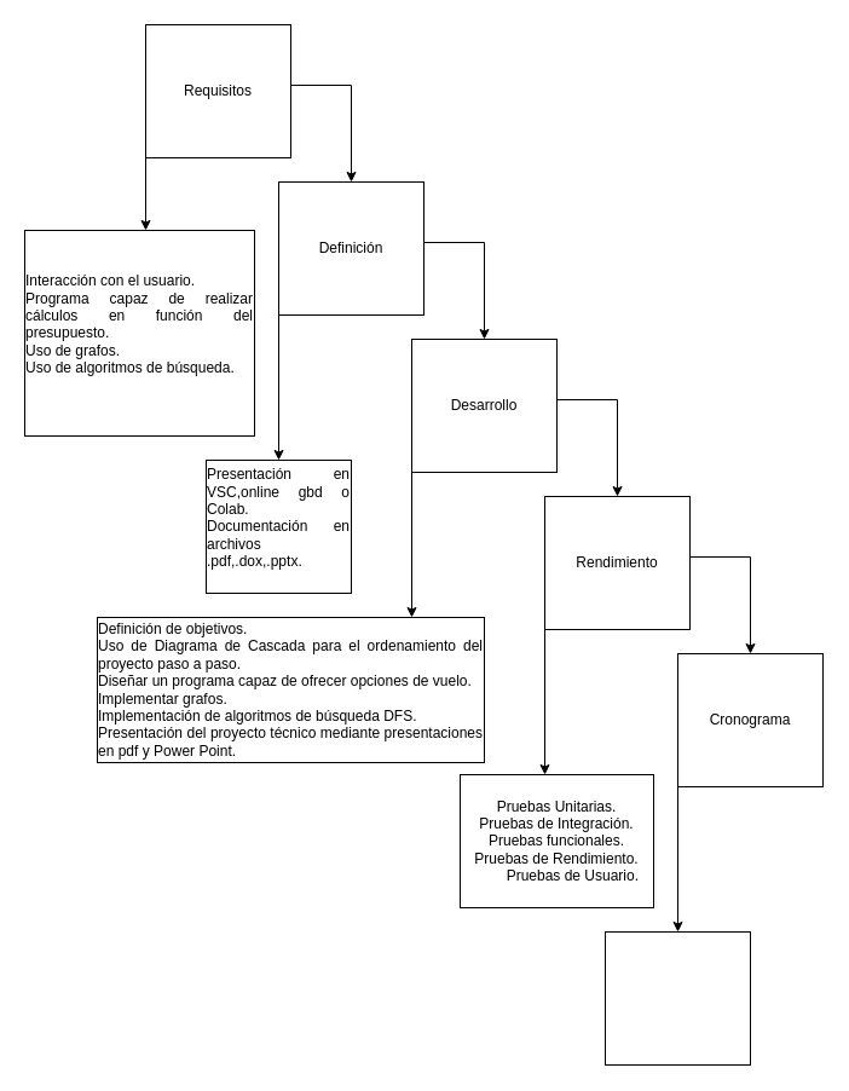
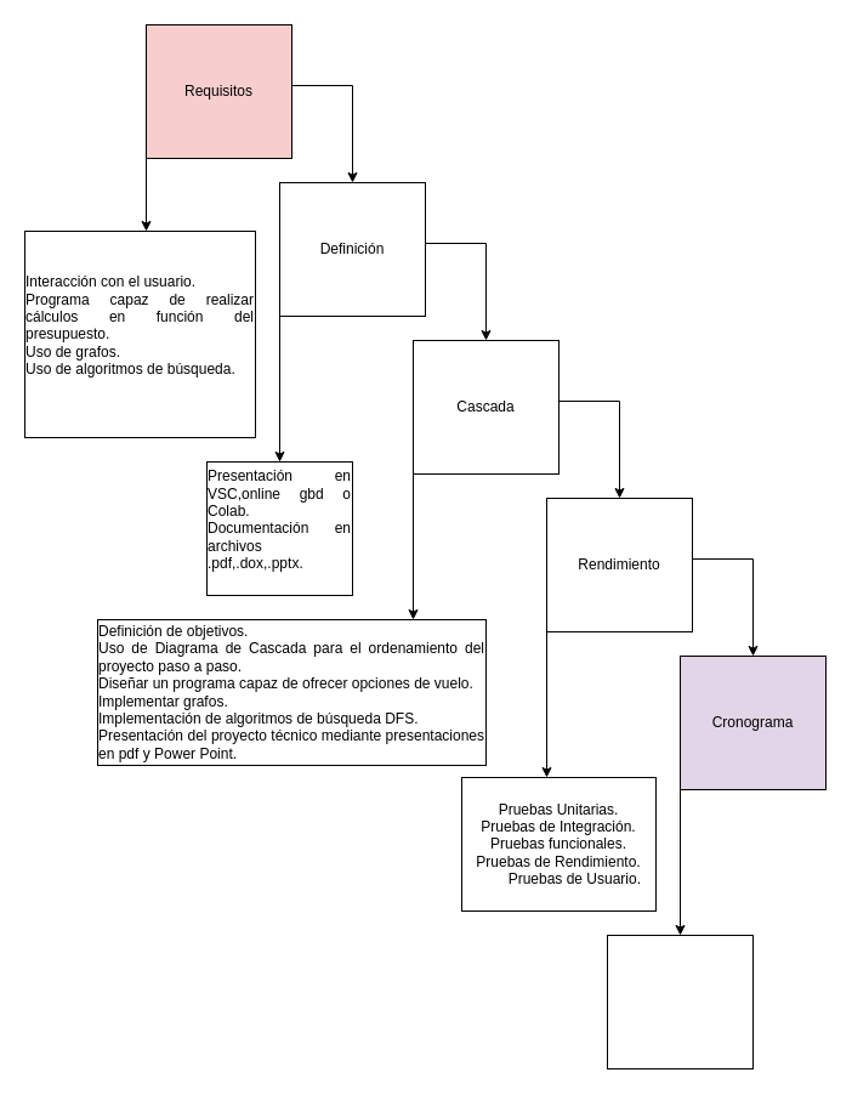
  <mxCell id="0" />
  <mxCell id="1" parent="0" />
- <mxCell id="2" value="Requisitos" style="rounded=0;whiteSpace=wrap;html=1;" parent="1" vertex="1"><mxGeometry x="120" y="20" width="120" height="110" as="geometry" /></mxCell>
+ <mxCell id="2" value="Requisitos" style="rounded=0;whiteSpace=wrap;html=1;fillColor=#f8cecc;" parent="1" vertex="1"><mxGeometry x="120" y="20" width="120" height="110" as="geometry" /></mxCell>
  <mxCell id="3" value="" style="endArrow=none;html=1;rounded=0;" parent="1" edge="1"><mxGeometry width="50" height="50" relative="1" as="geometry"><mxPoint x="240" y="70" as="sourcePoint" /><mxPoint x="290" y="70" as="targetPoint" /></mxGeometry></mxCell>
  <mxCell id="4" value="" style="endArrow=classic;html=1;rounded=0;" parent="1" edge="1"><mxGeometry width="50" height="50" relative="1" as="geometry"><mxPoint x="290" y="70" as="sourcePoint" /><mxPoint x="290" y="150" as="targetPoint" /></mxGeometry></mxCell>
  <mxCell id="5" value="Definición" style="rounded=0;whiteSpace=wrap;html=1;" parent="1" vertex="1"><mxGeometry x="230" y="150" width="120" height="110" as="geometry" /></mxCell>
  <mxCell id="6" value="" style="endArrow=none;html=1;rounded=0;" parent="1" edge="1"><mxGeometry width="50" height="50" relative="1" as="geometry"><mxPoint x="350" y="200" as="sourcePoint" /><mxPoint x="400" y="200" as="targetPoint" /></mxGeometry></mxCell>
  <mxCell id="7" value="" style="endArrow=classic;html=1;rounded=0;" parent="1" edge="1"><mxGeometry width="50" height="50" relative="1" as="geometry"><mxPoint x="400" y="200" as="sourcePoint" /><mxPoint x="400" y="280" as="targetPoint" /></mxGeometry></mxCell>
- <mxCell id="8" value="Desarrollo" style="rounded=0;whiteSpace=wrap;html=1;" parent="1" vertex="1"><mxGeometry x="340" y="280" width="120" height="110" as="geometry" /></mxCell>
+ <mxCell id="8" value="Cascada" style="rounded=0;whiteSpace=wrap;html=1;" parent="1" vertex="1"><mxGeometry x="340" y="280" width="120" height="110" as="geometry" /></mxCell>
  <mxCell id="9" value="" style="endArrow=none;html=1;rounded=0;" parent="1" edge="1"><mxGeometry width="50" height="50" relative="1" as="geometry"><mxPoint x="460" y="330" as="sourcePoint" /><mxPoint x="510" y="330" as="targetPoint" /></mxGeometry></mxCell>
  <mxCell id="10" value="" style="endArrow=classic;html=1;rounded=0;" parent="1" edge="1"><mxGeometry width="50" height="50" relative="1" as="geometry"><mxPoint x="510" y="330" as="sourcePoint" /><mxPoint x="510" y="410" as="targetPoint" /></mxGeometry></mxCell>
  <mxCell id="11" value="Rendimiento" style="rounded=0;whiteSpace=wrap;html=1;" parent="1" vertex="1"><mxGeometry x="450" y="410" width="120" height="110" as="geometry" /></mxCell>
  <mxCell id="12" value="" style="endArrow=none;html=1;rounded=0;" parent="1" edge="1"><mxGeometry width="50" height="50" relative="1" as="geometry"><mxPoint x="570" y="460" as="sourcePoint" /><mxPoint x="620" y="460" as="targetPoint" /></mxGeometry></mxCell>
  <mxCell id="13" value="" style="endArrow=classic;html=1;rounded=0;" parent="1" edge="1"><mxGeometry width="50" height="50" relative="1" as="geometry"><mxPoint x="620" y="460" as="sourcePoint" /><mxPoint x="620" y="540" as="targetPoint" /></mxGeometry></mxCell>
- <mxCell id="14" value="Cronograma" style="rounded=0;whiteSpace=wrap;html=1;" parent="1" vertex="1"><mxGeometry x="560" y="540" width="120" height="110" as="geometry" /></mxCell>
+ <mxCell id="14" value="Cronograma" style="rounded=0;whiteSpace=wrap;html=1;fillColor=#e1d5e7;" parent="1" vertex="1"><mxGeometry x="560" y="540" width="120" height="110" as="geometry" /></mxCell>
  <mxCell id="15" value="" style="endArrow=classic;html=1;rounded=0;" parent="1" edge="1"><mxGeometry width="50" height="50" relative="1" as="geometry"><mxPoint x="120" y="130" as="sourcePoint" /><mxPoint x="120" y="190" as="targetPoint" /></mxGeometry></mxCell>
  <mxCell id="16" value="" style="endArrow=classic;html=1;rounded=0;" parent="1" edge="1"><mxGeometry width="50" height="50" relative="1" as="geometry"><mxPoint x="230" y="260" as="sourcePoint" /><mxPoint x="230" y="380" as="targetPoint" /></mxGeometry></mxCell>
  <mxCell id="17" value="" style="endArrow=classic;html=1;rounded=0;" parent="1" edge="1"><mxGeometry width="50" height="50" relative="1" as="geometry"><mxPoint x="340" y="390" as="sourcePoint" /><mxPoint x="340" y="510" as="targetPoint" /></mxGeometry></mxCell>
  <mxCell id="18" value="" style="endArrow=classic;html=1;rounded=0;" parent="1" edge="1"><mxGeometry width="50" height="50" relative="1" as="geometry"><mxPoint x="450" y="520" as="sourcePoint" /><mxPoint x="450" y="640" as="targetPoint" /></mxGeometry></mxCell>
  <mxCell id="19" value="" style="endArrow=classic;html=1;rounded=0;" parent="1" edge="1"><mxGeometry width="50" height="50" relative="1" as="geometry"><mxPoint x="560" y="650" as="sourcePoint" /><mxPoint x="560" y="770" as="targetPoint" /></mxGeometry></mxCell>
  <mxCell id="20" value="" style="rounded=0;whiteSpace=wrap;html=1;" parent="1" vertex="1"><mxGeometry x="500" y="770" width="120" height="110" as="geometry" /></mxCell>
  <mxCell id="21" value="Pruebas Unitarias.&lt;div&gt;Pruebas de Integración.&lt;/div&gt;&lt;div&gt;Pruebas funcionales.&lt;/div&gt;&lt;div&gt;Pruebas de Rendimiento.&lt;/div&gt;&lt;div&gt;&lt;span style=&quot;white-space: pre;&quot;&gt;&#09;&lt;/span&gt;Pruebas de Usuario.&lt;br&gt;&lt;/div&gt;" style="rounded=0;whiteSpace=wrap;html=1;" parent="1" vertex="1"><mxGeometry x="380" y="640" width="160" height="110" as="geometry" /></mxCell>
  <mxCell id="22" value="&lt;div style=&quot;text-align: justify;&quot;&gt;Definición de objetivos.&lt;/div&gt;&lt;div style=&quot;text-align: justify;&quot;&gt;Uso de Diagrama de Cascada para el ordenamiento del proyecto paso a paso.&lt;/div&gt;&lt;div style=&quot;text-align: justify;&quot;&gt;Diseñar un programa capaz de ofrecer opciones de vuelo.&lt;/div&gt;&lt;div style=&quot;text-align: justify;&quot;&gt;Implementar grafos.&lt;/div&gt;&lt;div style=&quot;text-align: justify;&quot;&gt;Implementación de algoritmos de búsqueda DFS.&lt;/div&gt;&lt;div style=&quot;text-align: justify;&quot;&gt;Presentación del proyecto técnico mediante presentaciones en pdf y Power Point.&lt;/div&gt;" style="rounded=0;whiteSpace=wrap;html=1;" parent="1" vertex="1"><mxGeometry x="80" y="510" width="320" height="120" as="geometry" /></mxCell>
  <mxCell id="23" value="&lt;div style=&quot;text-align: justify;&quot;&gt;&lt;span style=&quot;background-color: transparent; color: light-dark(rgb(0, 0, 0), rgb(255, 255, 255));&quot;&gt;Presentación en VSC,online gbd o Colab.&lt;/span&gt;&lt;/div&gt;&lt;div style=&quot;text-align: justify;&quot;&gt;Documentación en archivos .pdf,.dox,.pptx.&lt;/div&gt;&lt;div&gt;&lt;br&gt;&lt;/div&gt;" style="rounded=0;whiteSpace=wrap;html=1;" parent="1" vertex="1"><mxGeometry x="170" y="380" width="120" height="110" as="geometry" /></mxCell>
  <mxCell id="24" value="&lt;div style=&quot;text-align: justify;&quot;&gt;&lt;span style=&quot;background-color: transparent; color: light-dark(rgb(0, 0, 0), rgb(255, 255, 255));&quot;&gt;Interacción con el usuario.&lt;/span&gt;&lt;/div&gt;&lt;div style=&quot;text-align: justify;&quot;&gt;Programa capaz de realizar cálculos en función del presupuesto.&lt;/div&gt;&lt;div style=&quot;text-align: justify;&quot;&gt;Uso de grafos.&lt;/div&gt;&lt;div style=&quot;text-align: justify;&quot;&gt;Uso de algoritmos de búsqueda.&lt;/div&gt;&lt;div style=&quot;text-align: justify;&quot;&gt;&lt;br&gt;&lt;/div&gt;" style="rounded=0;whiteSpace=wrap;html=1;" parent="1" vertex="1"><mxGeometry x="20" y="190" width="190" height="170" as="geometry" /></mxCell>
